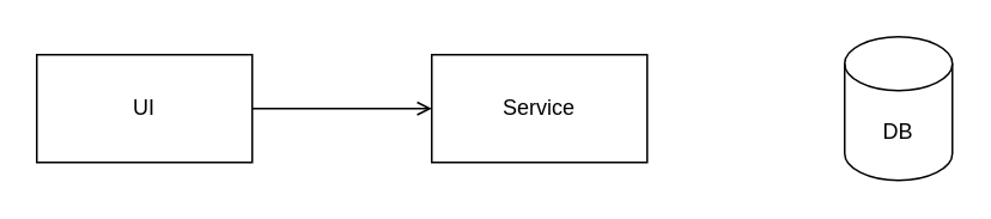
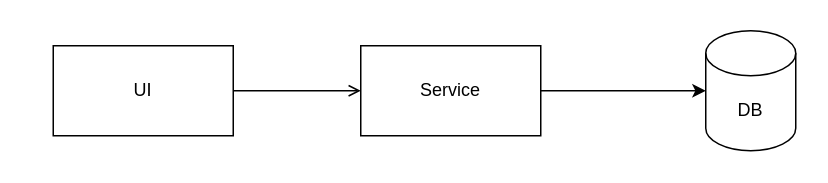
  <mxCell id="0" />
  <mxCell id="1" parent="0" />
  <mxCell id="2" style="edgeStyle=orthogonalEdgeStyle;rounded=0;orthogonalLoop=1;jettySize=auto;html=1;endArrow=open;" edge="1" parent="1" source="3" target="4"><mxGeometry relative="1" as="geometry" /></mxCell>
- <mxCell id="3" value="UI" style="rounded=0;whiteSpace=wrap;html=1;" vertex="1" parent="1"><mxGeometry x="20" y="30" width="120" height="60" as="geometry" /></mxCell>
+ <mxCell id="3" value="UI" style="rounded=0;whiteSpace=wrap;html=1;" vertex="1" parent="1"><mxGeometry x="35" y="30" width="120" height="60" as="geometry" /></mxCell>
  <mxCell id="4" value="Service" style="rounded=0;whiteSpace=wrap;html=1;" vertex="1" parent="1"><mxGeometry x="240" y="30" width="120" height="60" as="geometry" /></mxCell>
  <mxCell id="5" value="DB" style="shape=cylinder3;whiteSpace=wrap;html=1;boundedLbl=1;backgroundOutline=1;size=15;" vertex="1" parent="1"><mxGeometry x="470" y="20" width="60" height="80" as="geometry" /></mxCell>
+ <mxCell id="6" style="edgeStyle=orthogonalEdgeStyle;rounded=0;orthogonalLoop=1;jettySize=auto;html=1;entryX=0;entryY=0.5;entryDx=0;entryDy=0;entryPerimeter=0;" edge="1" parent="1" source="4" target="5"><mxGeometry relative="1" as="geometry" /></mxCell>
